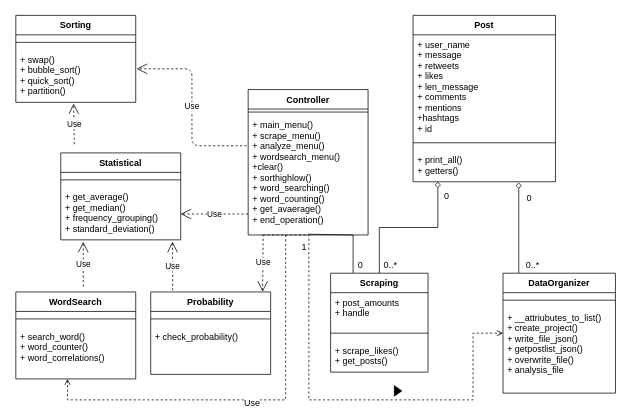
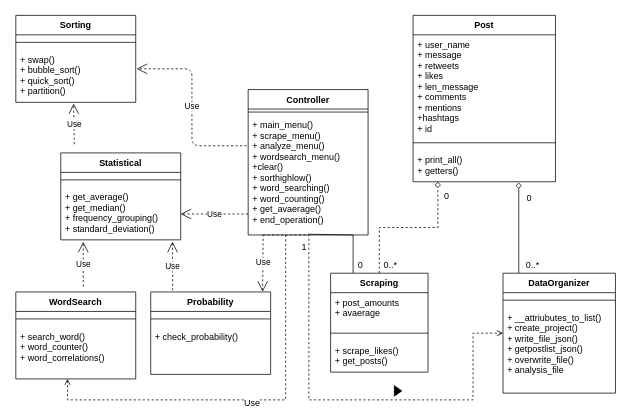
  <mxCell id="0" />
  <mxCell id="1" parent="0" />
  <mxCell id="2" value="Controller" style="swimlane;fontStyle=1;align=center;verticalAlign=top;childLayout=stackLayout;horizontal=1;startSize=26;horizontalStack=0;resizeParent=1;resizeParentMax=0;resizeLast=0;collapsible=1;marginBottom=0;" parent="1" vertex="1"><mxGeometry x="330" y="119" width="160" height="194" as="geometry" /></mxCell>
  <mxCell id="3" value="" style="line;strokeWidth=1;fillColor=none;align=left;verticalAlign=middle;spacingTop=-1;spacingLeft=3;spacingRight=3;rotatable=0;labelPosition=right;points=[];portConstraint=eastwest;" parent="2" vertex="1"><mxGeometry y="26" width="160" height="8" as="geometry" /></mxCell>
  <mxCell id="4" value="+ main_menu()&#10;+ scrape_menu()&#10;+ analyze_menu()&#10;+ wordsearch_menu()&#10;+clear()&#10;+ sorthighlow()&#10;+ word_searching()&#10;+ word_counting()&#10;+ get_avaerage()&#10;+ end_operation()&#10;&#10;" style="text;strokeColor=none;fillColor=none;align=left;verticalAlign=top;spacingLeft=4;spacingRight=4;overflow=hidden;rotatable=0;points=[[0,0.5],[1,0.5]];portConstraint=eastwest;" parent="2" vertex="1"><mxGeometry y="34" width="160" height="160" as="geometry" /></mxCell>
  <mxCell id="5" value="Post" style="swimlane;fontStyle=1;align=center;verticalAlign=top;childLayout=stackLayout;horizontal=1;startSize=26;horizontalStack=0;resizeParent=1;resizeParentMax=0;resizeLast=0;collapsible=1;marginBottom=0;" parent="1" vertex="1"><mxGeometry x="550" y="20" width="190" height="222" as="geometry" /></mxCell>
  <mxCell id="6" value="+ user_name&#10;+ message&#10;+ retweets&#10;+ likes&#10;+ len_message&#10;+ comments&#10;+ mentions&#10;+hashtags&#10;+ id&#10;&#10;" style="text;strokeColor=none;fillColor=none;align=left;verticalAlign=top;spacingLeft=4;spacingRight=4;overflow=hidden;rotatable=0;points=[[0,0.5],[1,0.5]];portConstraint=eastwest;" parent="5" vertex="1"><mxGeometry y="26" width="190" height="134" as="geometry" /></mxCell>
  <mxCell id="7" value="" style="line;strokeWidth=1;fillColor=none;align=left;verticalAlign=middle;spacingTop=-1;spacingLeft=3;spacingRight=3;rotatable=0;labelPosition=right;points=[];portConstraint=eastwest;" parent="5" vertex="1"><mxGeometry y="160" width="190" height="20" as="geometry" /></mxCell>
  <mxCell id="8" value="+ print_all()&#10;+ getters()&#10;" style="text;strokeColor=none;fillColor=none;align=left;verticalAlign=top;spacingLeft=4;spacingRight=4;overflow=hidden;rotatable=0;points=[[0,0.5],[1,0.5]];portConstraint=eastwest;" parent="5" vertex="1"><mxGeometry y="180" width="190" height="42" as="geometry" /></mxCell>
  <mxCell id="9" style="edgeStyle=orthogonalEdgeStyle;rounded=0;orthogonalLoop=1;jettySize=auto;html=1;endArrow=diamond;endFill=0;startArrow=none;startFill=0;" parent="1" source="11" edge="1"><mxGeometry relative="1" as="geometry"><mxPoint x="691" y="243" as="targetPoint" /><Array as="points"><mxPoint x="691" y="342" /><mxPoint x="691" y="342" /></Array></mxGeometry></mxCell>
  <mxCell id="10" style="edgeStyle=orthogonalEdgeStyle;rounded=0;orthogonalLoop=1;jettySize=auto;html=1;startArrow=open;startFill=0;endArrow=none;endFill=0;dashed=1;" parent="1" source="11" edge="1"><mxGeometry relative="1" as="geometry"><Array as="points"><mxPoint x="630" y="444" /><mxPoint x="630" y="533" /><mxPoint x="411" y="533" /><mxPoint x="411" y="313" /></Array><mxPoint x="351" y="313" as="targetPoint" /></mxGeometry></mxCell>
  <mxCell id="11" value="DataOrganizer" style="swimlane;fontStyle=1;align=center;verticalAlign=top;childLayout=stackLayout;horizontal=1;startSize=26;horizontalStack=0;resizeParent=1;resizeParentMax=0;resizeLast=0;collapsible=1;marginBottom=0;" parent="1" vertex="1"><mxGeometry x="670" y="364" width="150" height="160" as="geometry" /></mxCell>
  <mxCell id="12" value="" style="line;strokeWidth=1;fillColor=none;align=left;verticalAlign=middle;spacingTop=-1;spacingLeft=3;spacingRight=3;rotatable=0;labelPosition=right;points=[];portConstraint=eastwest;" parent="11" vertex="1"><mxGeometry y="26" width="150" height="20" as="geometry" /></mxCell>
  <mxCell id="13" value="+ __attriubutes_to_list()&#10;+ create_project()&#10;+ write_file_json()&#10;+ getpostlist_json()&#10;+ overwrite_file()&#10;+ analysis_file&#10;&#10;" style="text;strokeColor=none;fillColor=none;align=left;verticalAlign=top;spacingLeft=4;spacingRight=4;overflow=hidden;rotatable=0;points=[[0,0.5],[1,0.5]];portConstraint=eastwest;" parent="11" vertex="1"><mxGeometry y="46" width="150" height="114" as="geometry" /></mxCell>
  <mxCell id="14" value="Sorting" style="swimlane;fontStyle=1;align=center;verticalAlign=top;childLayout=stackLayout;horizontal=1;startSize=26;horizontalStack=0;resizeParent=1;resizeParentMax=0;resizeLast=0;collapsible=1;marginBottom=0;" parent="1" vertex="1"><mxGeometry x="20" y="20" width="160" height="116" as="geometry" /></mxCell>
  <mxCell id="15" value="" style="line;strokeWidth=1;fillColor=none;align=left;verticalAlign=middle;spacingTop=-1;spacingLeft=3;spacingRight=3;rotatable=0;labelPosition=right;points=[];portConstraint=eastwest;" parent="14" vertex="1"><mxGeometry y="26" width="160" height="20" as="geometry" /></mxCell>
  <mxCell id="16" value="+ swap()&#10;+ bubble_sort()&#10;+ quick_sort()&#10;+ partition()&#10;" style="text;strokeColor=none;fillColor=none;align=left;verticalAlign=top;spacingLeft=4;spacingRight=4;overflow=hidden;rotatable=0;points=[[0,0.5],[1,0.5]];portConstraint=eastwest;" parent="14" vertex="1"><mxGeometry y="46" width="160" height="70" as="geometry" /></mxCell>
  <mxCell id="17" value="Statistical" style="swimlane;fontStyle=1;align=center;verticalAlign=top;childLayout=stackLayout;horizontal=1;startSize=26;horizontalStack=0;resizeParent=1;resizeParentMax=0;resizeLast=0;collapsible=1;marginBottom=0;" parent="1" vertex="1"><mxGeometry x="80" y="203.5" width="160" height="116" as="geometry" /></mxCell>
  <mxCell id="18" value="" style="line;strokeWidth=1;fillColor=none;align=left;verticalAlign=middle;spacingTop=-1;spacingLeft=3;spacingRight=3;rotatable=0;labelPosition=right;points=[];portConstraint=eastwest;" parent="17" vertex="1"><mxGeometry y="26" width="160" height="20" as="geometry" /></mxCell>
  <mxCell id="19" value="+ get_average()&#10;+ get_median()&#10;+ frequency_grouping()&#10;+ standard_deviation()" style="text;strokeColor=none;fillColor=none;align=left;verticalAlign=top;spacingLeft=4;spacingRight=4;overflow=hidden;rotatable=0;points=[[0,0.5],[1,0.5]];portConstraint=eastwest;" parent="17" vertex="1"><mxGeometry y="46" width="160" height="70" as="geometry" /></mxCell>
  <mxCell id="20" style="edgeStyle=orthogonalEdgeStyle;rounded=0;orthogonalLoop=1;jettySize=auto;html=1;endArrow=none;endFill=0;strokeColor=#000000;dashed=1;startArrow=open;startFill=0;" parent="1" source="22" edge="1"><mxGeometry relative="1" as="geometry"><mxPoint x="380" y="313" as="targetPoint" /><Array as="points"><mxPoint x="89" y="533" /><mxPoint x="380" y="533" /></Array></mxGeometry></mxCell>
  <mxCell id="21" value="Use" style="text;html=1;resizable=0;points=[];align=center;verticalAlign=middle;labelBackgroundColor=#ffffff;" parent="20" vertex="1" connectable="0"><mxGeometry x="0.014" y="-3" relative="1" as="geometry"><mxPoint as="offset" /></mxGeometry></mxCell>
  <mxCell id="22" value="WordSearch" style="swimlane;fontStyle=1;align=center;verticalAlign=top;childLayout=stackLayout;horizontal=1;startSize=26;horizontalStack=0;resizeParent=1;resizeParentMax=0;resizeLast=0;collapsible=1;marginBottom=0;" parent="1" vertex="1"><mxGeometry x="20" y="389" width="160" height="116" as="geometry" /></mxCell>
  <mxCell id="23" value="" style="line;strokeWidth=1;fillColor=none;align=left;verticalAlign=middle;spacingTop=-1;spacingLeft=3;spacingRight=3;rotatable=0;labelPosition=right;points=[];portConstraint=eastwest;" parent="22" vertex="1"><mxGeometry y="26" width="160" height="20" as="geometry" /></mxCell>
  <mxCell id="24" value="+ search_word()&#10;+ word_counter()&#10;+ word_correlations()" style="text;strokeColor=none;fillColor=none;align=left;verticalAlign=top;spacingLeft=4;spacingRight=4;overflow=hidden;rotatable=0;points=[[0,0.5],[1,0.5]];portConstraint=eastwest;" parent="22" vertex="1"><mxGeometry y="46" width="160" height="70" as="geometry" /></mxCell>
  <mxCell id="25" style="edgeStyle=orthogonalEdgeStyle;rounded=0;orthogonalLoop=1;jettySize=auto;html=1;endArrow=none;endFill=0;" parent="1" source="27" edge="1"><mxGeometry relative="1" as="geometry"><mxPoint x="410" y="312" as="targetPoint" /><Array as="points"><mxPoint x="470" y="313" /></Array></mxGeometry></mxCell>
- <mxCell id="26" style="edgeStyle=orthogonalEdgeStyle;rounded=0;orthogonalLoop=1;jettySize=auto;html=1;entryX=0.174;entryY=1;entryDx=0;entryDy=0;entryPerimeter=0;startArrow=none;startFill=0;endArrow=diamond;endFill=0;" parent="1" source="27" target="8" edge="1"><mxGeometry relative="1" as="geometry" /></mxCell>
+ <mxCell id="26" style="edgeStyle=orthogonalEdgeStyle;rounded=0;orthogonalLoop=1;jettySize=auto;html=1;entryX=0.174;entryY=1;entryDx=0;entryDy=0;entryPerimeter=0;startArrow=none;startFill=0;endArrow=diamond;endFill=0;dashed=1;" parent="1" source="27" target="8" edge="1"><mxGeometry relative="1" as="geometry" /></mxCell>
  <mxCell id="27" value="Scraping" style="swimlane;fontStyle=1;align=center;verticalAlign=top;childLayout=stackLayout;horizontal=1;startSize=26;horizontalStack=0;resizeParent=1;resizeParentMax=0;resizeLast=0;collapsible=1;marginBottom=0;" parent="1" vertex="1"><mxGeometry x="440" y="364" width="130" height="132" as="geometry" /></mxCell>
- <mxCell id="28" value="+ post_amounts&#10;+ handle&#10;" style="text;strokeColor=none;fillColor=none;align=left;verticalAlign=top;spacingLeft=4;spacingRight=4;overflow=hidden;rotatable=0;points=[[0,0.5],[1,0.5]];portConstraint=eastwest;" parent="27" vertex="1"><mxGeometry y="26" width="130" height="44" as="geometry" /></mxCell>
+ <mxCell id="28" value="+ post_amounts&#10;+ avaerage&#10;" style="text;strokeColor=none;fillColor=none;align=left;verticalAlign=top;spacingLeft=4;spacingRight=4;overflow=hidden;rotatable=0;points=[[0,0.5],[1,0.5]];portConstraint=eastwest;" parent="27" vertex="1"><mxGeometry y="26" width="130" height="44" as="geometry" /></mxCell>
  <mxCell id="29" value="" style="line;strokeWidth=1;fillColor=none;align=left;verticalAlign=middle;spacingTop=-1;spacingLeft=3;spacingRight=3;rotatable=0;labelPosition=right;points=[];portConstraint=eastwest;" parent="27" vertex="1"><mxGeometry y="70" width="130" height="20" as="geometry" /></mxCell>
  <mxCell id="30" value="+ scrape_likes()&#10;+ get_posts()&#10;" style="text;strokeColor=none;fillColor=none;align=left;verticalAlign=top;spacingLeft=4;spacingRight=4;overflow=hidden;rotatable=0;points=[[0,0.5],[1,0.5]];portConstraint=eastwest;" parent="27" vertex="1"><mxGeometry y="90" width="130" height="42" as="geometry" /></mxCell>
  <mxCell id="31" value="Use" style="endArrow=open;endSize=12;dashed=1;html=1;entryX=0.482;entryY=1.021;entryDx=0;entryDy=0;entryPerimeter=0;" parent="1" target="16" edge="1"><mxGeometry width="160" relative="1" as="geometry"><mxPoint x="98" y="192" as="sourcePoint" /><mxPoint x="-30" y="162" as="targetPoint" /></mxGeometry></mxCell>
  <mxCell id="32" value="" style="triangle;whiteSpace=wrap;html=1;fillColor=#000000;" parent="1" vertex="1"><mxGeometry x="525" y="514" width="10" height="14" as="geometry" /></mxCell>
  <mxCell id="33" value="Probability" style="swimlane;fontStyle=1;align=center;verticalAlign=top;childLayout=stackLayout;horizontal=1;startSize=26;horizontalStack=0;resizeParent=1;resizeParentMax=0;resizeLast=0;collapsible=1;marginBottom=0;" parent="1" vertex="1"><mxGeometry x="200" y="389" width="160" height="110" as="geometry" /></mxCell>
  <mxCell id="34" value="" style="line;strokeWidth=1;fillColor=none;align=left;verticalAlign=middle;spacingTop=-1;spacingLeft=3;spacingRight=3;rotatable=0;labelPosition=right;points=[];portConstraint=eastwest;" parent="33" vertex="1"><mxGeometry y="26" width="160" height="20" as="geometry" /></mxCell>
  <mxCell id="35" value="+ check_probability()" style="text;strokeColor=none;fillColor=none;align=left;verticalAlign=top;spacingLeft=4;spacingRight=4;overflow=hidden;rotatable=0;points=[[0,0.5],[1,0.5]];portConstraint=eastwest;" parent="33" vertex="1"><mxGeometry y="46" width="160" height="64" as="geometry" /></mxCell>
  <mxCell id="36" value="Use" style="endArrow=open;endSize=12;dashed=1;html=1;" parent="1" edge="1"><mxGeometry width="160" relative="1" as="geometry"><mxPoint x="110" y="382" as="sourcePoint" /><mxPoint x="110" y="322" as="targetPoint" /></mxGeometry></mxCell>
  <mxCell id="37" value="Use" style="endArrow=open;endSize=12;dashed=1;html=1;exitX=0.183;exitY=-0.019;exitDx=0;exitDy=0;exitPerimeter=0;" parent="1" source="33" edge="1"><mxGeometry width="160" relative="1" as="geometry"><mxPoint x="200.5" y="348" as="sourcePoint" /><mxPoint x="229" y="322" as="targetPoint" /></mxGeometry></mxCell>
  <mxCell id="38" value="Use" style="endArrow=open;endSize=12;dashed=1;html=1;entryX=1.008;entryY=0.362;entryDx=0;entryDy=0;entryPerimeter=0;exitX=-0.012;exitY=0.256;exitDx=0;exitDy=0;exitPerimeter=0;edgeStyle=elbowEdgeStyle;" parent="1" source="4" target="16" edge="1"><mxGeometry width="160" relative="1" as="geometry"><mxPoint x="210" y="32" as="sourcePoint" /><mxPoint x="370" y="32" as="targetPoint" /></mxGeometry></mxCell>
  <mxCell id="39" value="Use" style="endArrow=open;endSize=12;dashed=1;html=1;" parent="1" edge="1"><mxGeometry width="160" relative="1" as="geometry"><mxPoint x="330" y="285" as="sourcePoint" /><mxPoint x="240" y="285" as="targetPoint" /></mxGeometry></mxCell>
  <mxCell id="40" value="Use" style="endArrow=open;endSize=12;dashed=1;html=1;entryX=0.933;entryY=-0.003;entryDx=0;entryDy=0;entryPerimeter=0;" parent="1" target="33" edge="1"><mxGeometry width="160" relative="1" as="geometry"><mxPoint x="350" y="312" as="sourcePoint" /><mxPoint x="250" y="295" as="targetPoint" /></mxGeometry></mxCell>
  <mxCell id="41" value="1" style="text;html=1;strokeColor=none;fillColor=none;align=center;verticalAlign=middle;whiteSpace=wrap;rounded=0;" parent="1" vertex="1"><mxGeometry x="385" y="319.5" width="40" height="20" as="geometry" /></mxCell>
  <mxCell id="42" value="0" style="text;html=1;strokeColor=none;fillColor=none;align=center;verticalAlign=middle;whiteSpace=wrap;rounded=0;" parent="1" vertex="1"><mxGeometry x="460" y="344" width="40" height="20" as="geometry" /></mxCell>
  <mxCell id="43" value="0..*" style="text;html=1;strokeColor=none;fillColor=none;align=center;verticalAlign=middle;whiteSpace=wrap;rounded=0;" parent="1" vertex="1"><mxGeometry x="500" y="344.167" width="40" height="20" as="geometry" /></mxCell>
  <mxCell id="44" value="0" style="text;html=1;strokeColor=none;fillColor=none;align=center;verticalAlign=middle;whiteSpace=wrap;rounded=0;" parent="1" vertex="1"><mxGeometry x="575" y="251.667" width="40" height="20" as="geometry" /></mxCell>
  <mxCell id="45" value="0" style="text;html=1;" parent="1" vertex="1"><mxGeometry x="700" y="249.5" width="30" height="30" as="geometry" /></mxCell>
  <mxCell id="46" value="0..*" style="text;html=1;strokeColor=none;fillColor=none;align=center;verticalAlign=middle;whiteSpace=wrap;rounded=0;" parent="1" vertex="1"><mxGeometry x="690" y="344.167" width="40" height="20" as="geometry" /></mxCell>
